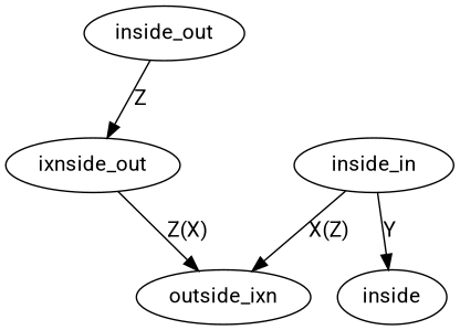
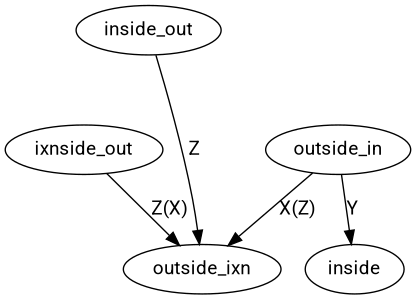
  digraph {
    fontname=Roboto
    node [fontname=Roboto]
    edge [fontname=Roboto]
    inside_out
    ixnside_out
    n3 [label=inside]
-   outside_in [label=inside_in]
+   outside_in
    outside_ixn
-   inside_out -> ixnside_out [label=Z]
+   inside_out -> outside_ixn [label=Z]
    ixnside_out -> outside_ixn [label="Z(X)"]
    outside_in -> n3 [label=Y]
    outside_in -> outside_ixn [label="X(Z)"]
  }
